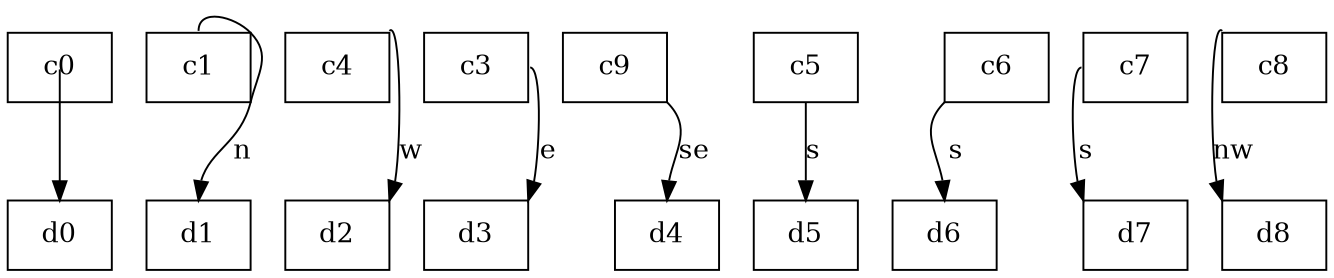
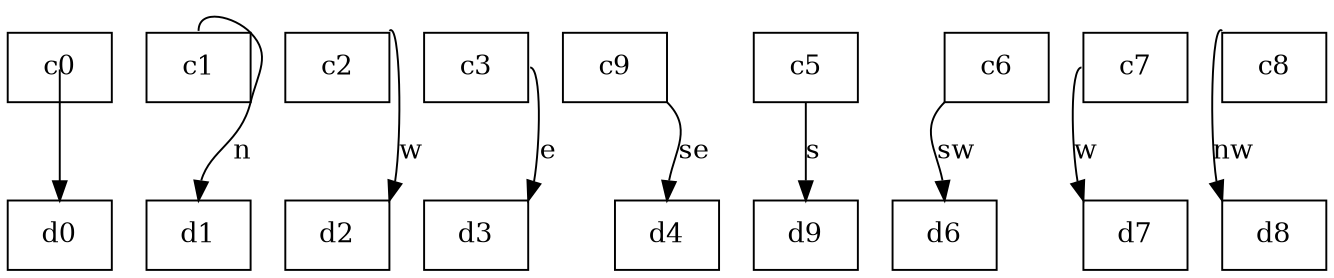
  digraph {
    node [shape=box]
    edge [headclip=false headport=n tailclip=false]
    c0
    d0
    c1
    d1
-   c2 [label=c4]
+   c2
    d2
    c3
    d3
    n9 [label=c9]
    d4
    c5
-   d5
+   d5 [label=d9]
    c6
    d6
    c7
    d7
    c8
    d8
    c0 -> d0
    c1 -> d1 [label=n tailport=n]
    c2 -> d2 [headport=ne label=w tailport=ne]
    c3 -> d3 [headport=ne label=e tailport=e]
    n9 -> d4 [label=se tailport=se]
    c5 -> d5 [label=s tailport=s]
-   c6 -> d6 [label=s tailport=sw]
-   c7 -> d7 [headport=nw label=s tailport=w]
+   c6 -> d6 [label=sw tailport=sw]
+   c7 -> d7 [headport=nw label=w tailport=w]
    c8 -> d8 [headport=nw label=nw tailport=nw]
  }
